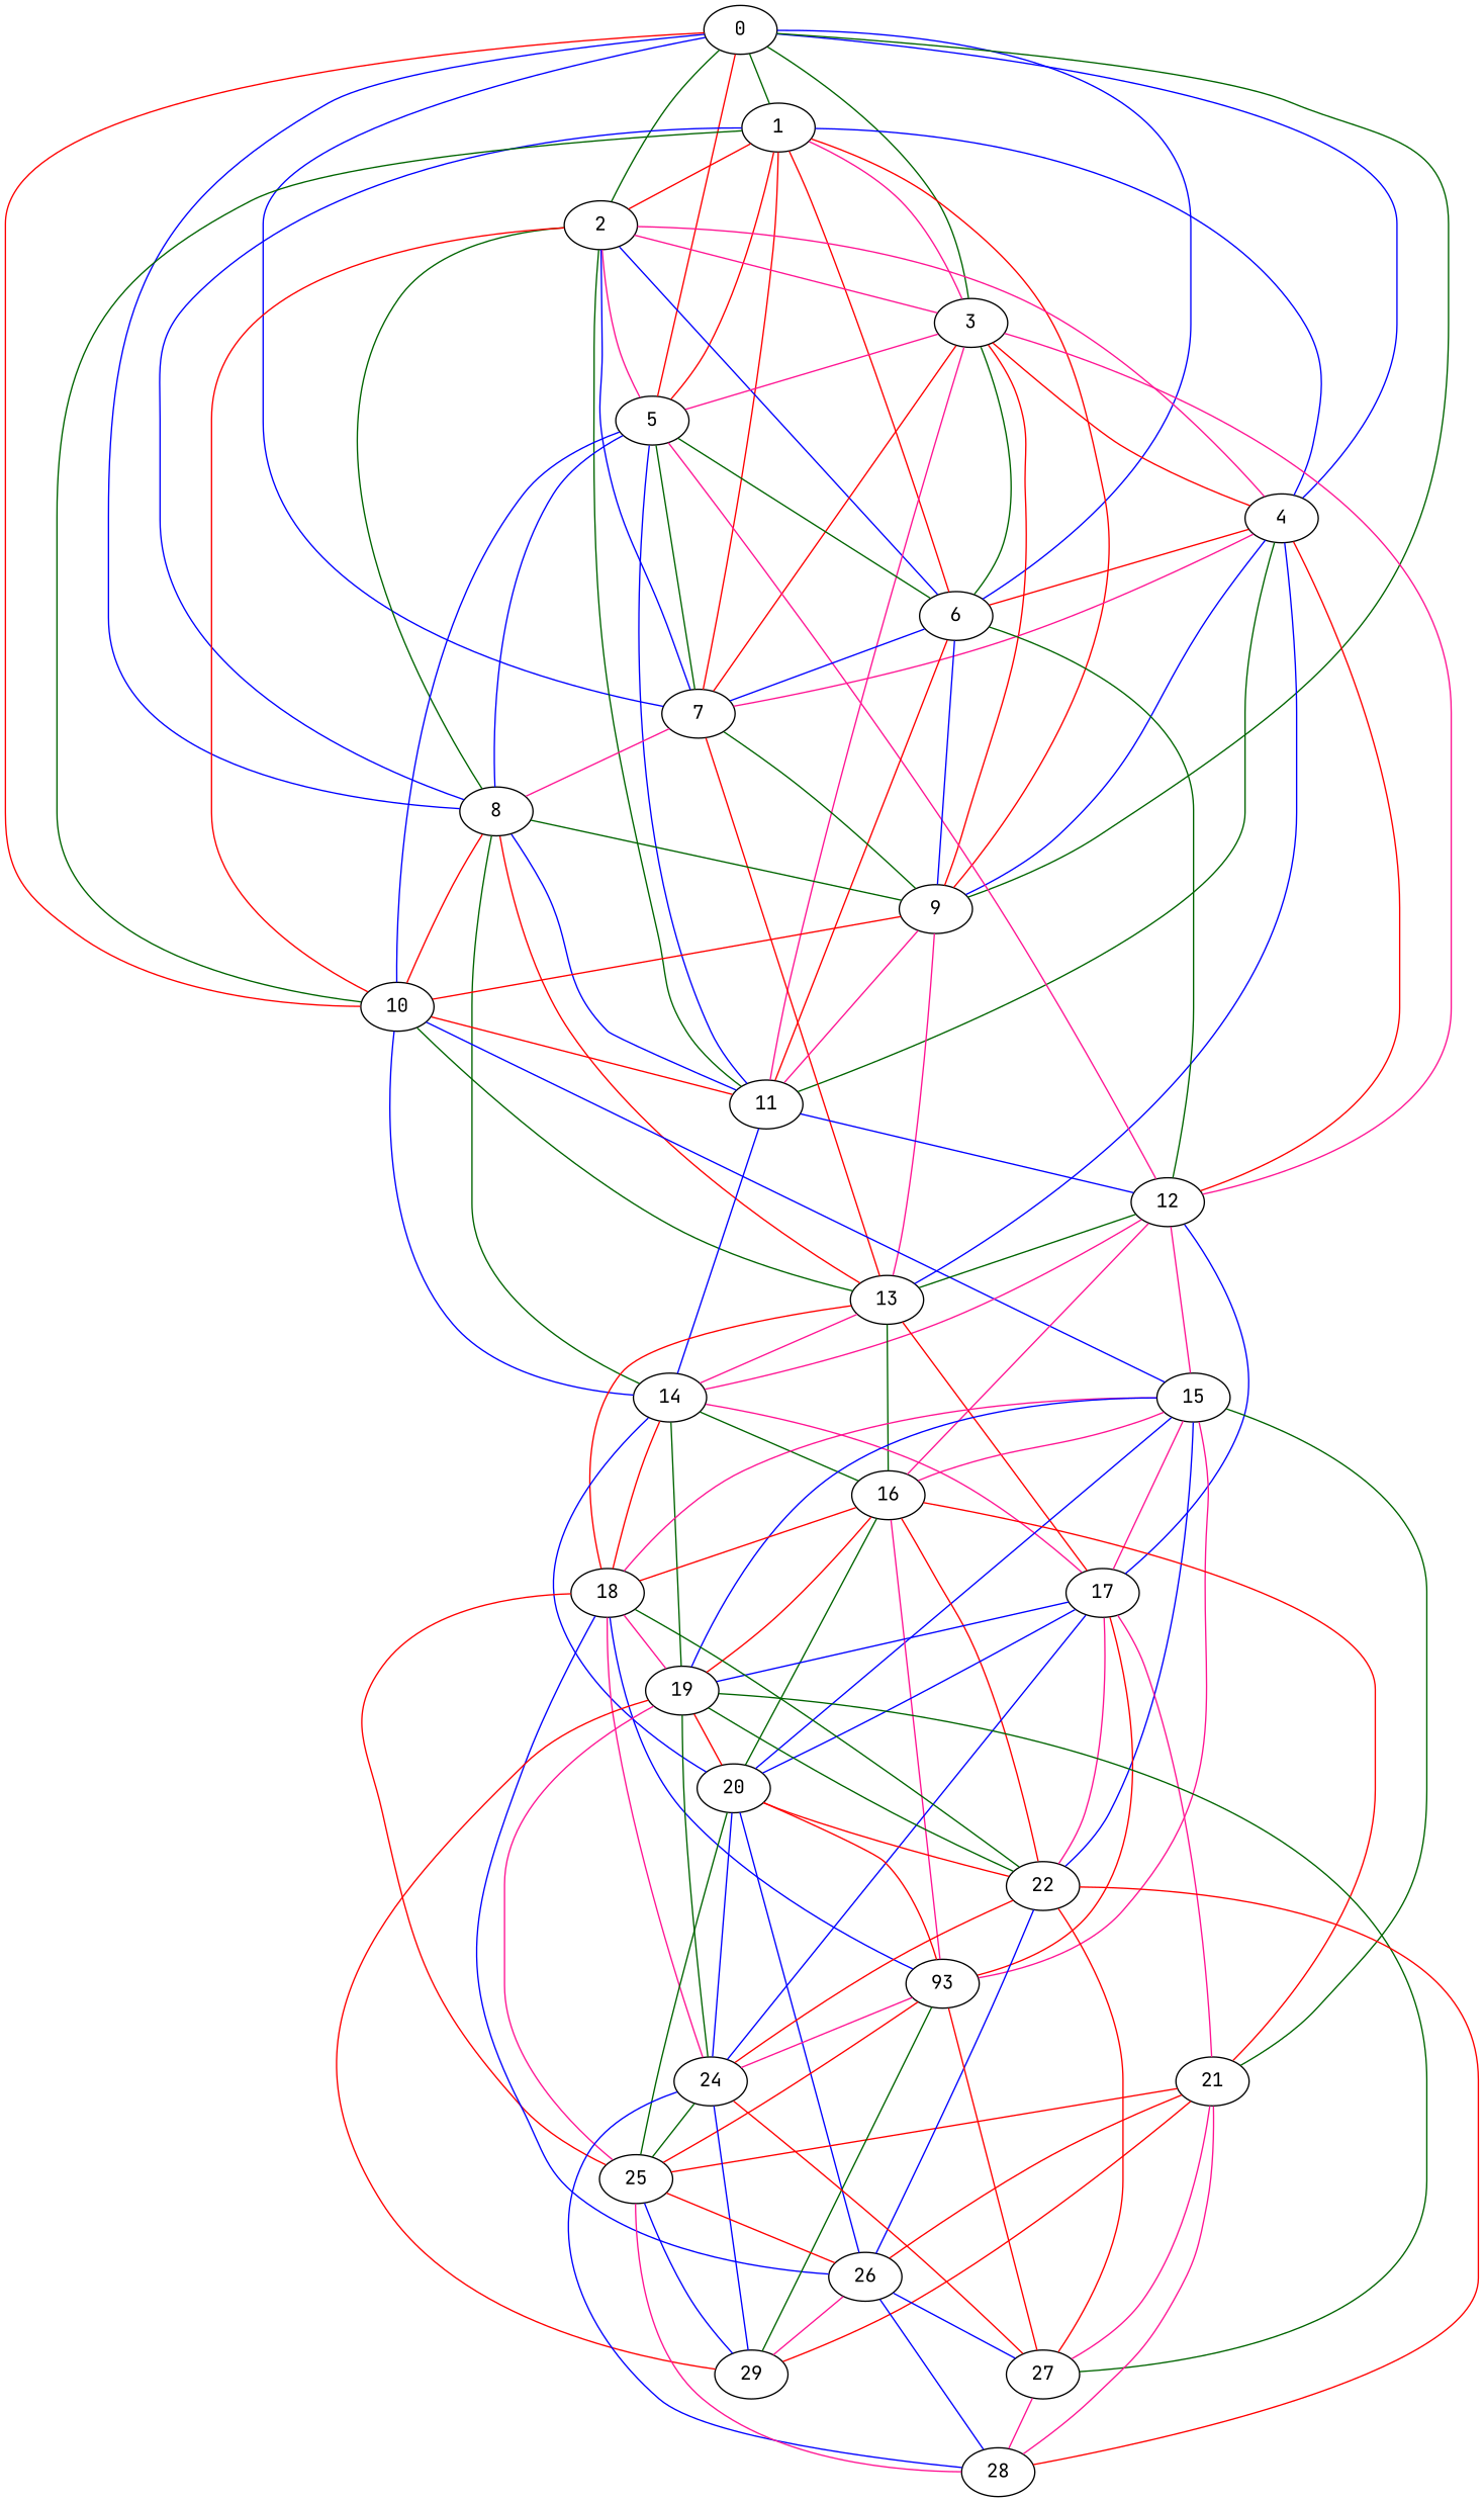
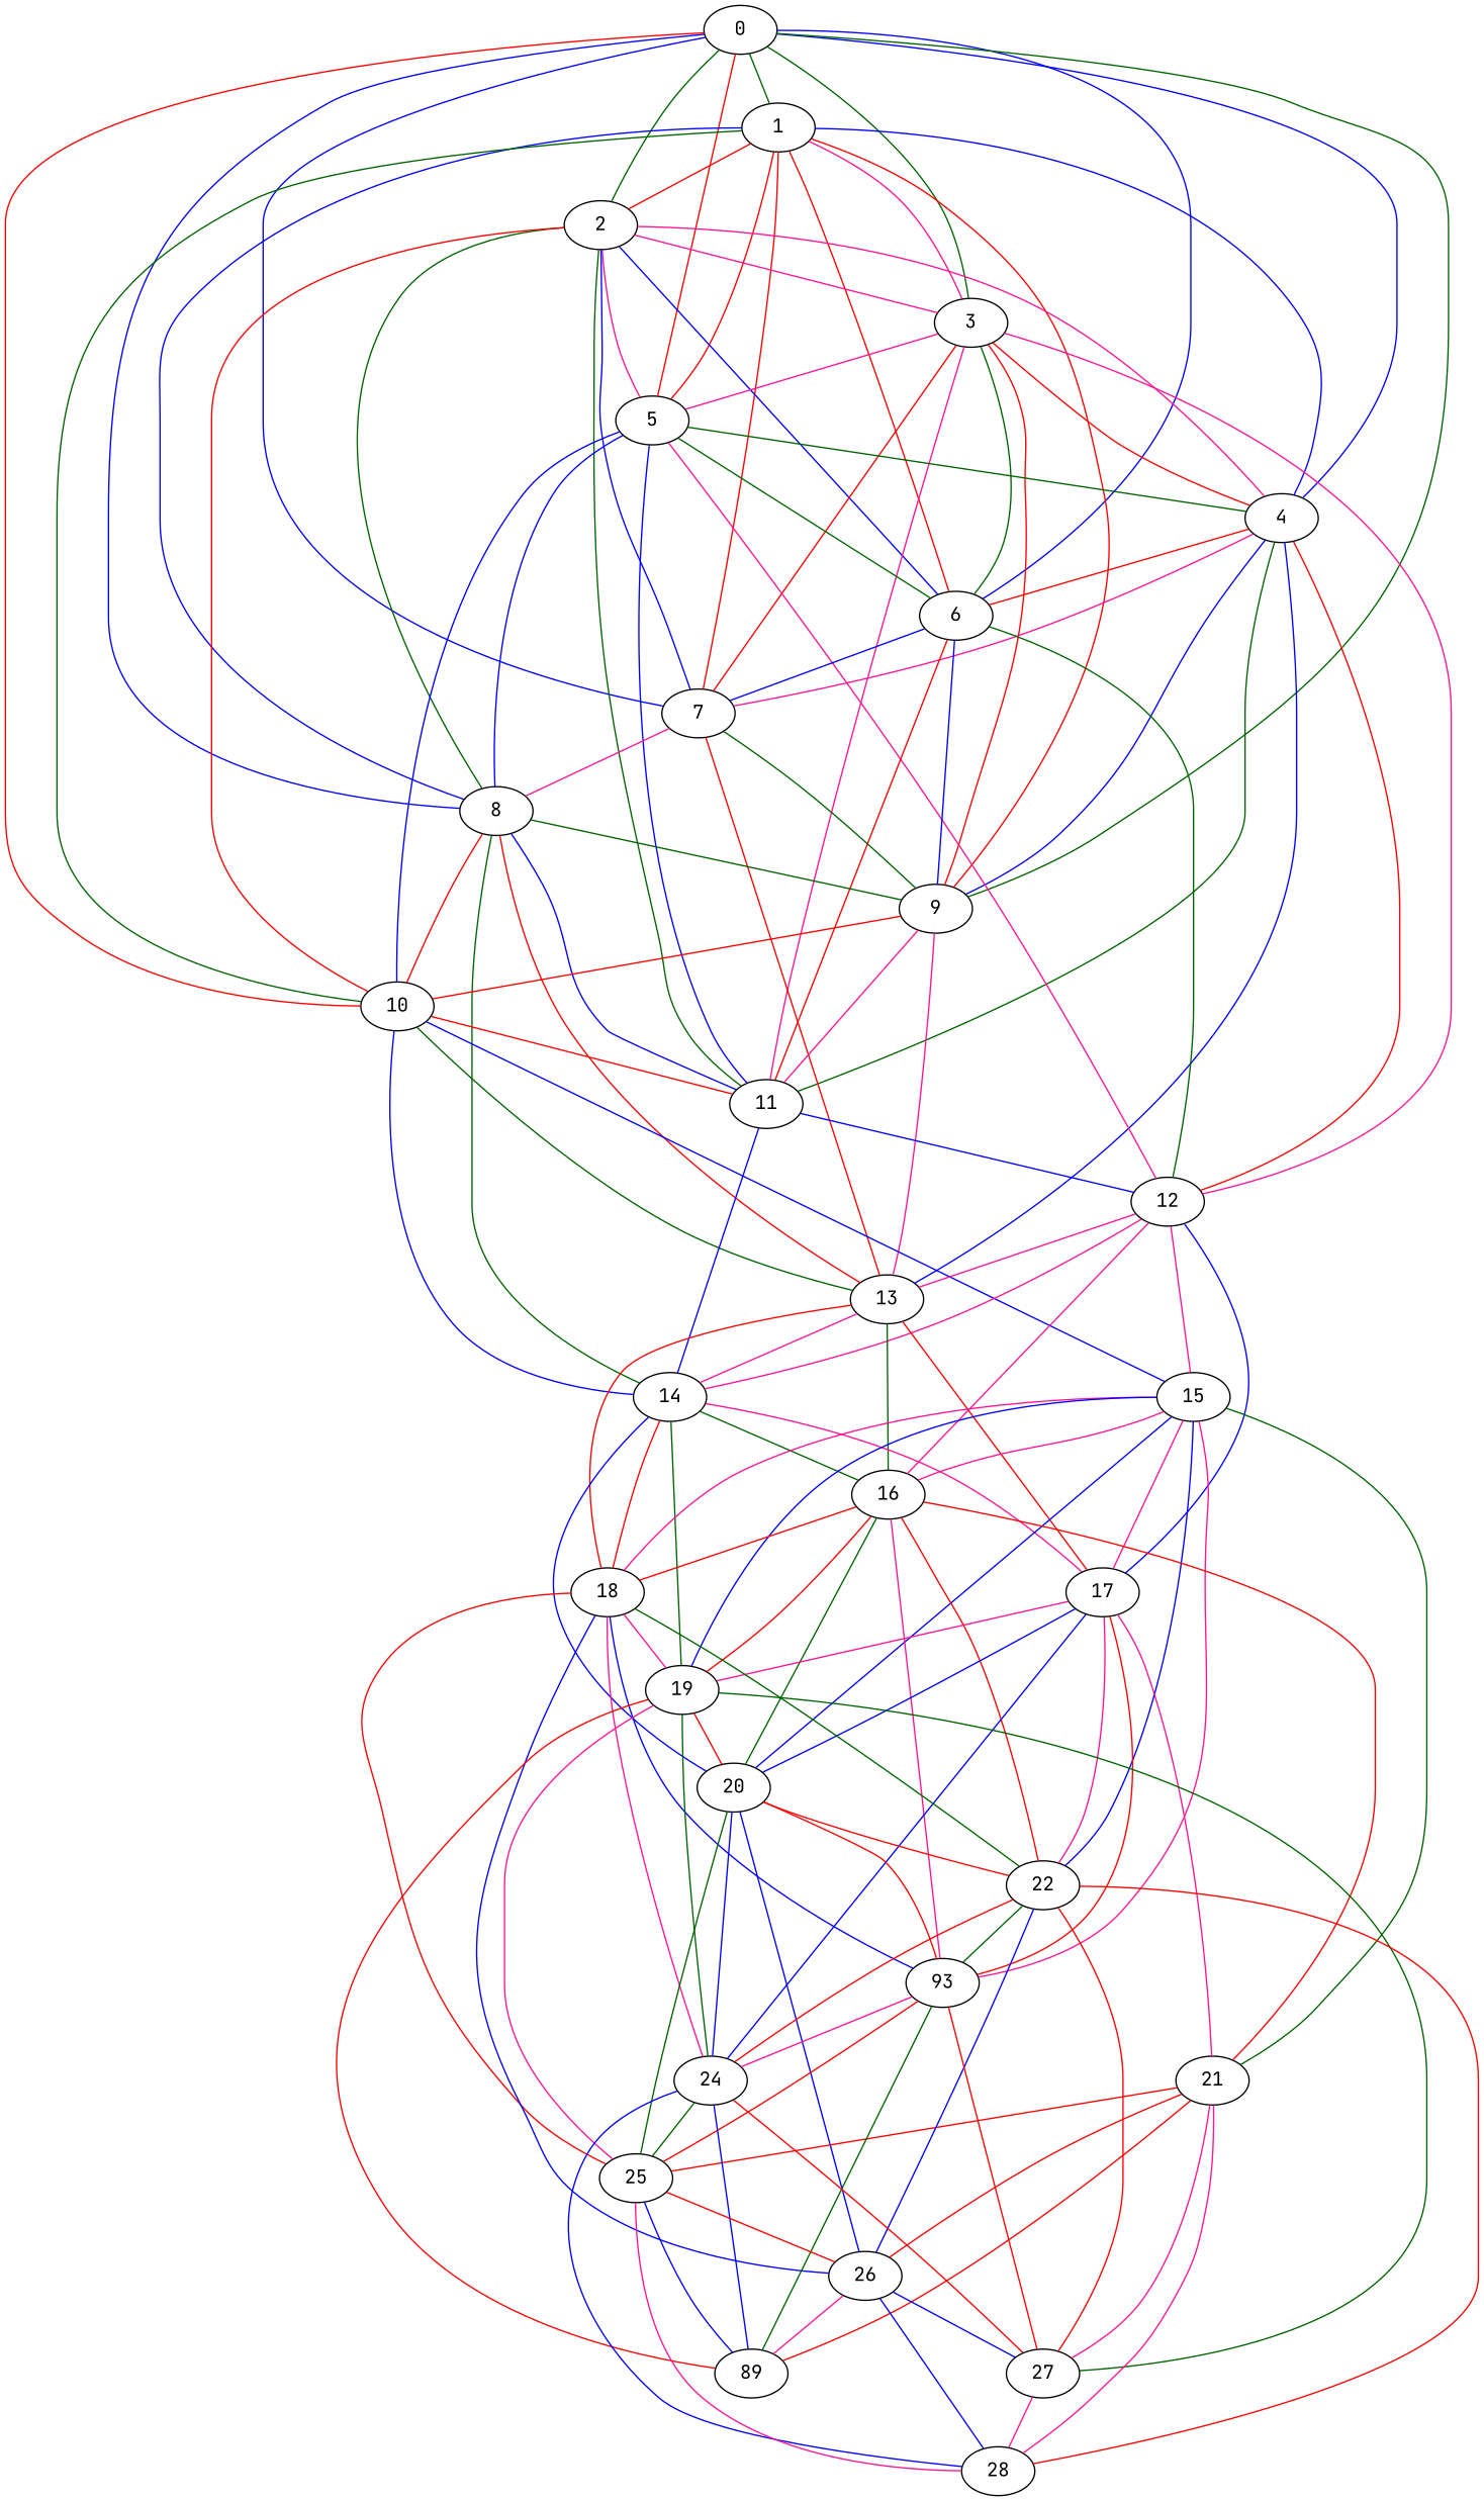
  strict graph {
    fontname="JetBrains Mono"
    node [fontname="JetBrains Mono"]
    edge [color=red fontname="JetBrains Mono"]
    0
    1
    2
    3
    4
    5
    6
    7
    8
    9
    10
    11
    12
    13
    14
    15
    16
    17
    18
    19
    20
    21
    22
    n24 [label=93]
    24
    25
    26
    27
-   29
+   29 [label=89]
    28
    0 -- 1 [color=darkgreen]
    0 -- 2 [color=darkgreen]
    0 -- 3 [color=darkgreen]
    0 -- 4 [color=blue]
    0 -- 5
    0 -- 6 [color=blue]
    0 -- 7 [color=blue]
    0 -- 8 [color=blue]
    0 -- 9 [color=darkgreen]
    0 -- 10
    1 -- 2
    1 -- 3 [color=deeppink]
    1 -- 4 [color=blue]
    1 -- 5
    1 -- 6
    1 -- 7
    1 -- 8 [color=blue]
    1 -- 9
    1 -- 10 [color=darkgreen]
    2 -- 3 [color=deeppink]
    2 -- 4 [color=deeppink]
    2 -- 5 [color=deeppink]
    2 -- 6 [color=blue]
    2 -- 7 [color=blue]
    2 -- 8 [color=darkgreen]
    2 -- 10
    2 -- 11 [color=darkgreen]
    3 -- 4
    3 -- 5 [color=deeppink]
    3 -- 6 [color=darkgreen]
    3 -- 7
    3 -- 9
    3 -- 11 [color=deeppink]
    3 -- 12 [color=deeppink]
    4 -- 6
    4 -- 7 [color=deeppink]
    4 -- 9 [color=blue]
    4 -- 11 [color=darkgreen]
    4 -- 12
    4 -- 13 [color=blue]
    5 -- 6 [color=darkgreen]
-   5 -- 7 [color=darkgreen]
+   5 -- 4 [color=darkgreen]
    5 -- 8 [color=blue]
    5 -- 10 [color=blue]
    5 -- 11 [color=blue]
    5 -- 12 [color=deeppink]
    6 -- 7 [color=blue]
    6 -- 9 [color=blue]
    6 -- 11
    6 -- 12 [color=darkgreen]
    7 -- 8 [color=deeppink]
    7 -- 9 [color=darkgreen]
    7 -- 13
    8 -- 9 [color=darkgreen]
    8 -- 10
    8 -- 11 [color=blue]
    8 -- 13
    8 -- 14 [color=darkgreen]
    9 -- 10
    9 -- 11 [color=deeppink]
    9 -- 13 [color=deeppink]
    10 -- 11
    10 -- 13 [color=darkgreen]
    10 -- 14 [color=blue]
    10 -- 15 [color=blue]
    11 -- 12 [color=blue]
    11 -- 14 [color=blue]
-   12 -- 13 [color=darkgreen]
+   12 -- 13 [color=deeppink]
    12 -- 14 [color=deeppink]
    12 -- 15 [color=deeppink]
    12 -- 16 [color=deeppink]
    12 -- 17 [color=blue]
    13 -- 14 [color=deeppink]
    13 -- 16 [color=darkgreen]
    13 -- 17
    13 -- 18
    14 -- 16 [color=darkgreen]
    14 -- 17 [color=deeppink]
    14 -- 18
    14 -- 19 [color=darkgreen]
    14 -- 20 [color=blue]
    15 -- 16 [color=deeppink]
    15 -- 17 [color=deeppink]
    15 -- 18 [color=deeppink]
    15 -- 19 [color=blue]
    15 -- 20 [color=blue]
    15 -- 21 [color=darkgreen]
    15 -- 22 [color=blue]
    15 -- n24 [color=deeppink]
    16 -- 18
    16 -- 19
    16 -- 20 [color=darkgreen]
    16 -- 21
    16 -- 22
    16 -- n24 [color=deeppink]
-   17 -- 19 [color=blue]
+   17 -- 19 [color=deeppink]
    17 -- 20 [color=blue]
    17 -- 21 [color=deeppink]
    17 -- 22 [color=deeppink]
    17 -- n24
    17 -- 24 [color=blue]
    18 -- 19 [color=deeppink]
    18 -- 22 [color=darkgreen]
    18 -- n24 [color=blue]
    18 -- 24 [color=deeppink]
    18 -- 25
    18 -- 26 [color=blue]
    19 -- 20
    19 -- 24 [color=darkgreen]
    19 -- 25 [color=deeppink]
    19 -- 27 [color=darkgreen]
    19 -- 29
    20 -- 22
    20 -- n24
    20 -- 24 [color=blue]
    20 -- 25 [color=darkgreen]
    20 -- 26 [color=blue]
    21 -- 25
    21 -- 26
    21 -- 27 [color=deeppink]
    21 -- 29
    21 -- 28 [color=deeppink]
-   22 -- 19 [color=darkgreen]
+   22 -- n24 [color=darkgreen]
    22 -- 24
    22 -- 26 [color=blue]
    22 -- 27
    22 -- 28
    n24 -- 24 [color=deeppink]
    n24 -- 25
    n24 -- 27
    n24 -- 29 [color=darkgreen]
    24 -- 25 [color=darkgreen]
    24 -- 27
    24 -- 29 [color=blue]
    24 -- 28 [color=blue]
    25 -- 26
    25 -- 28 [color=deeppink]
    26 -- 27 [color=blue]
    26 -- 29 [color=deeppink]
    26 -- 28 [color=blue]
    27 -- 28 [color=deeppink]
    29 -- 25 [color=blue]
  }
